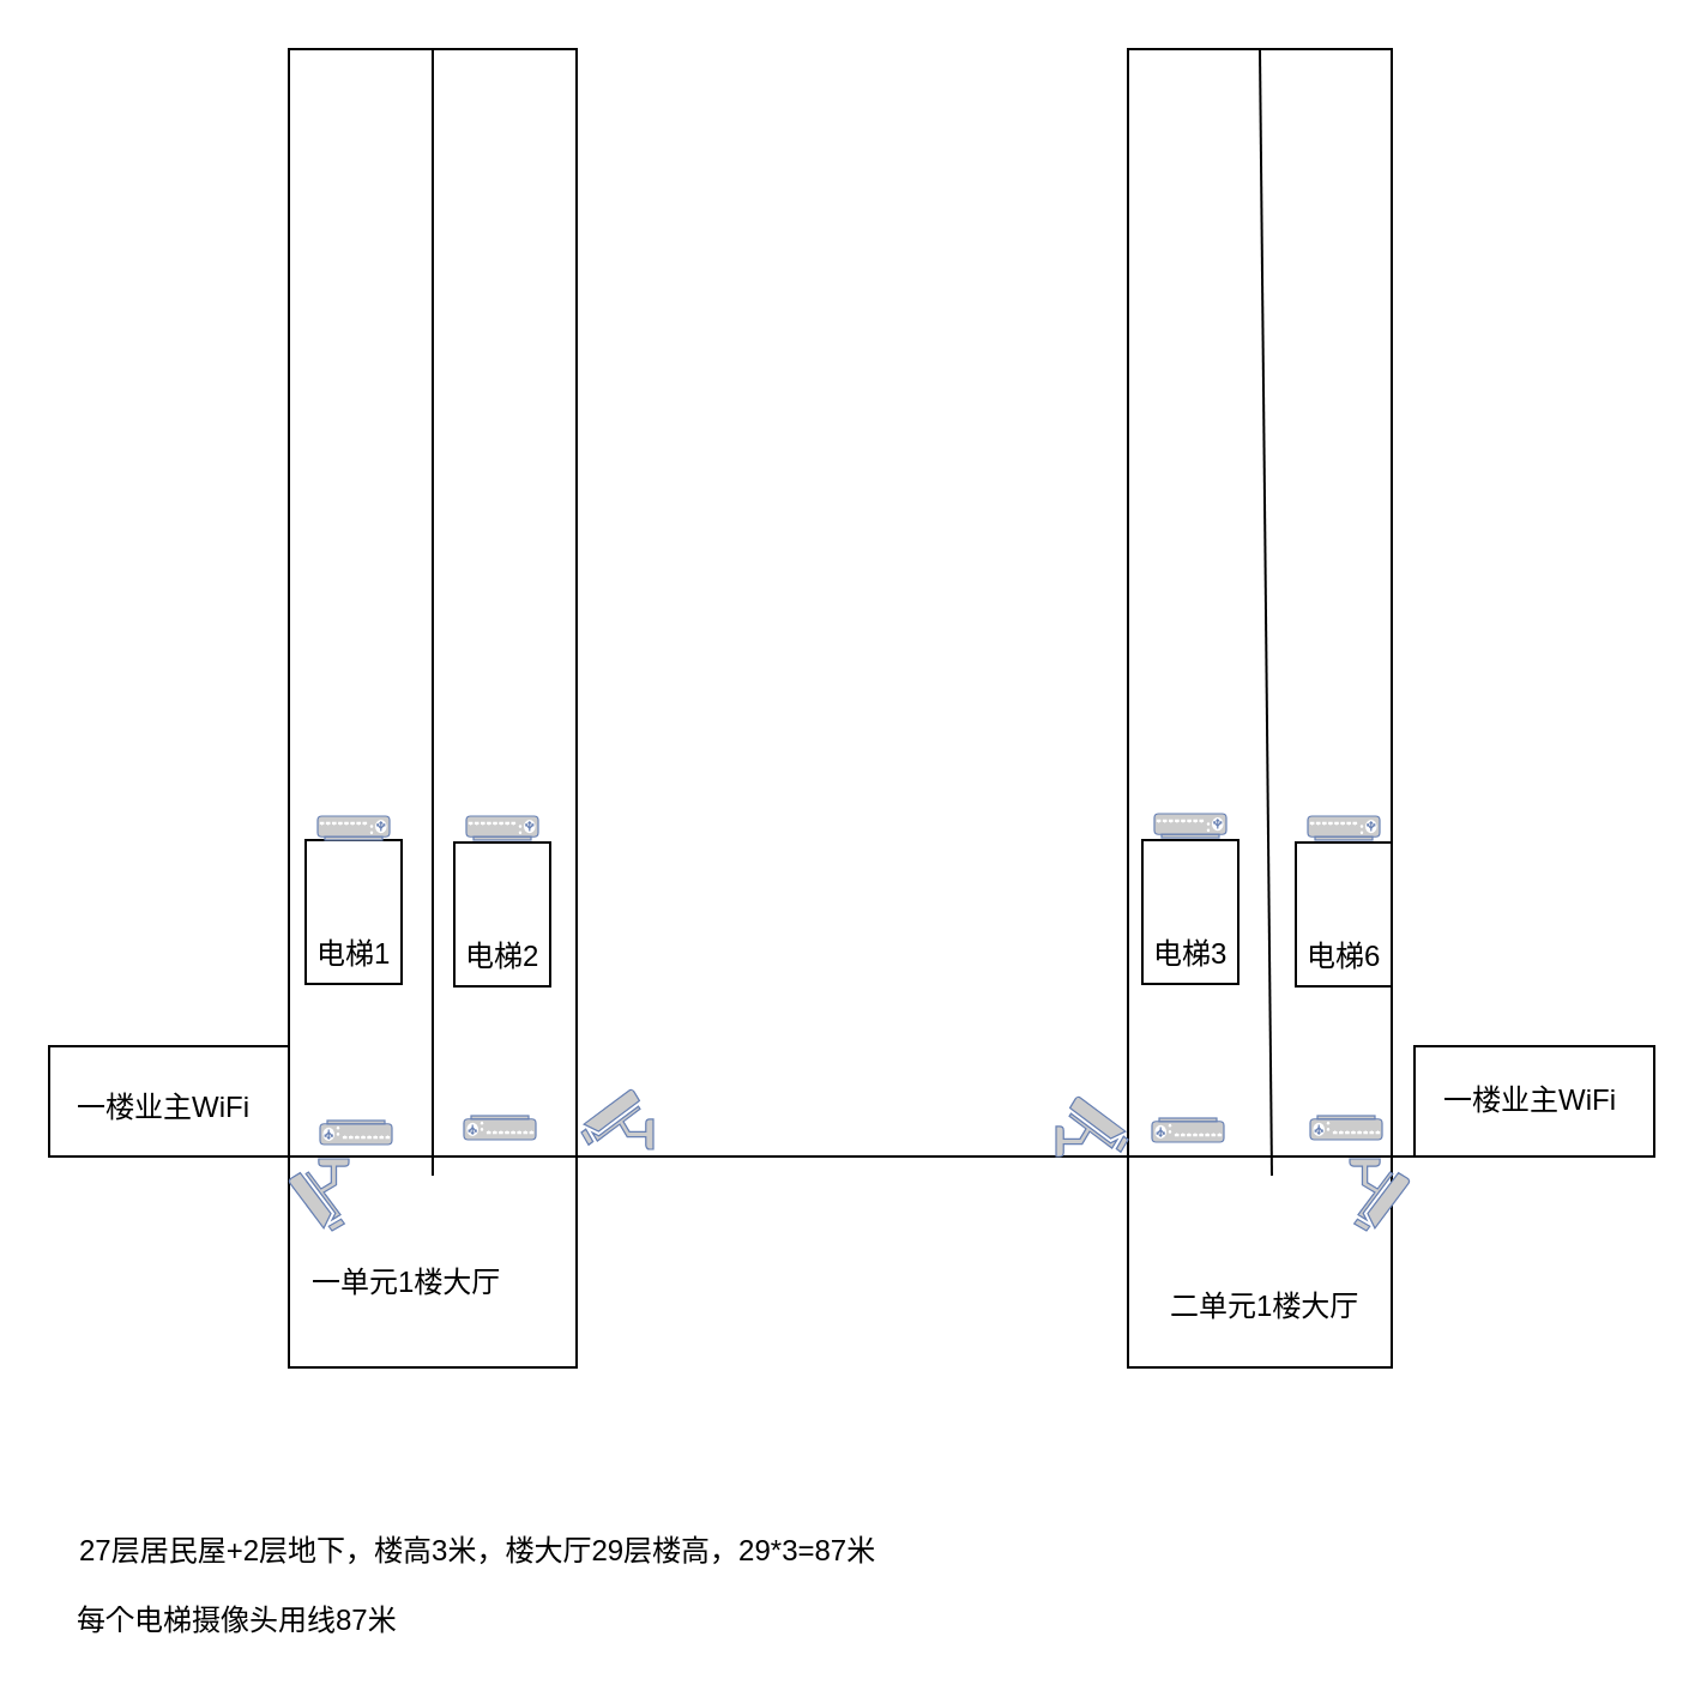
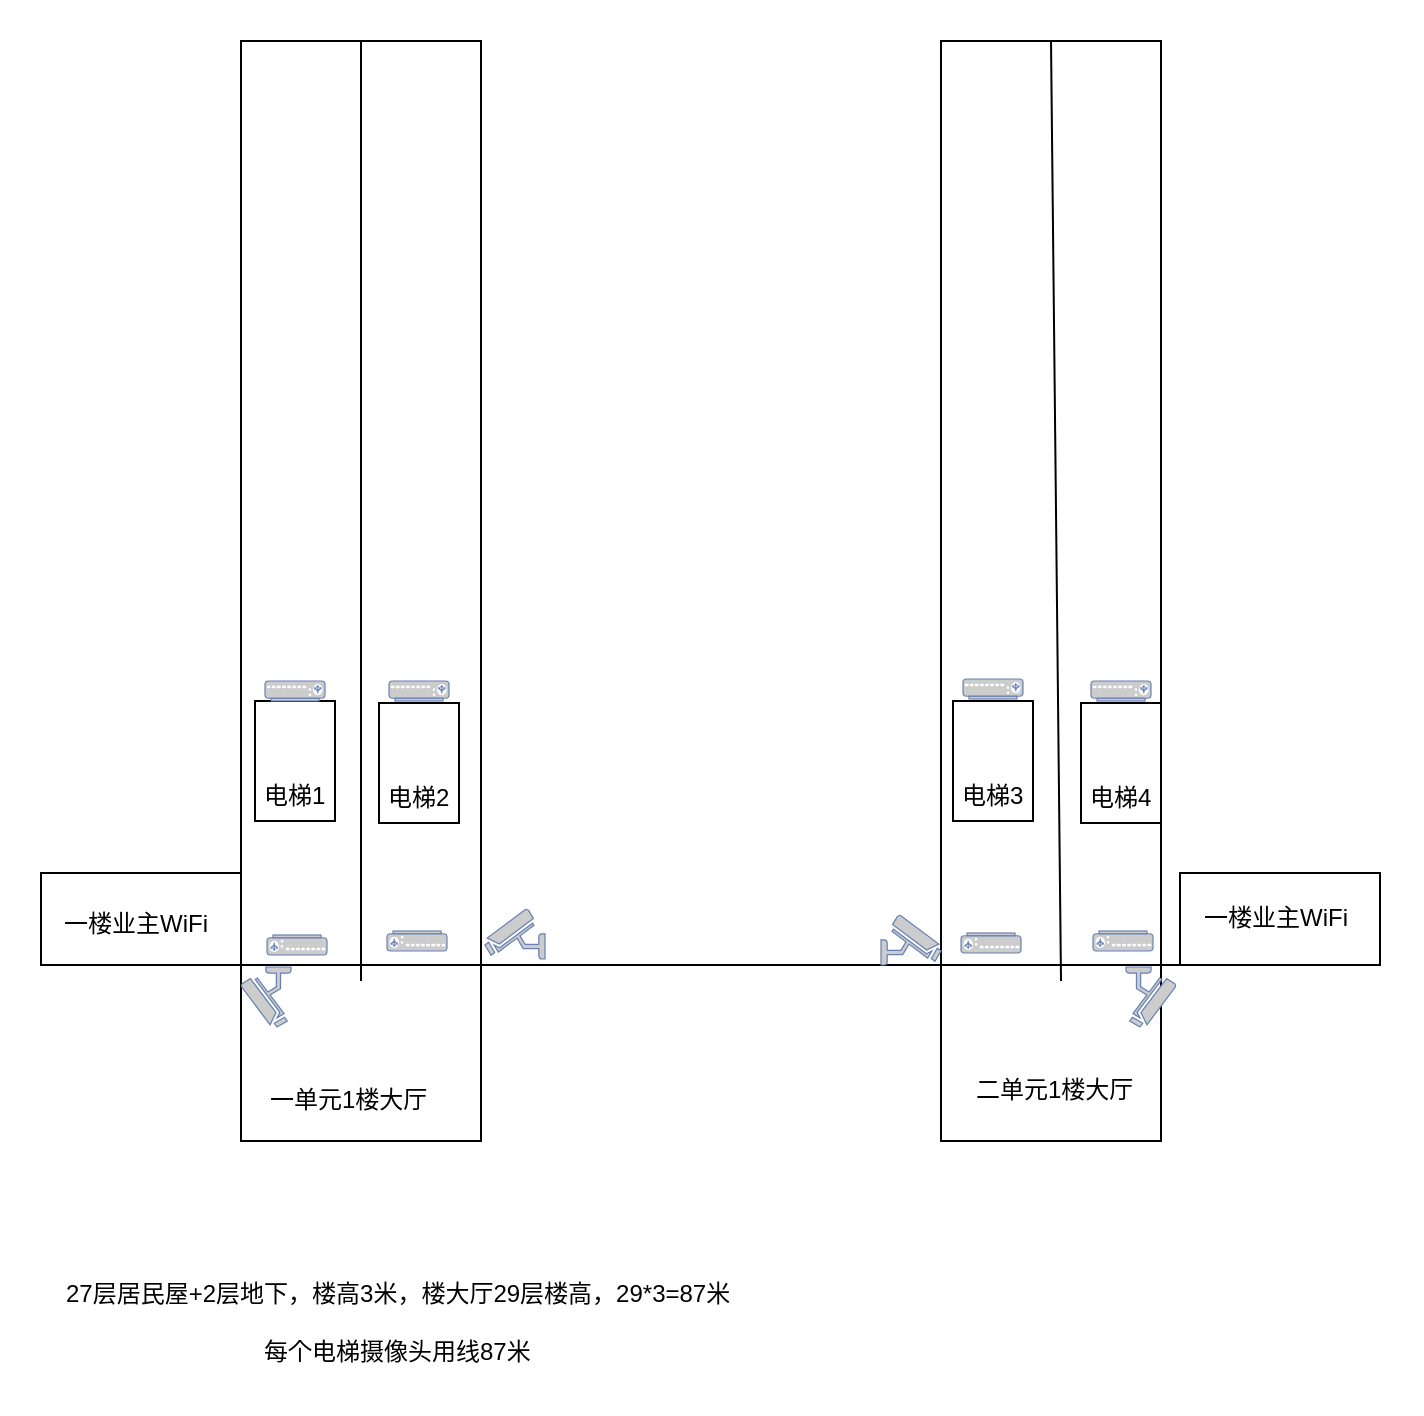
  <mxCell id="0" />
  <mxCell id="1" parent="0" />
  <mxCell id="2" value="" style="rounded=0;whiteSpace=wrap;html=1;" parent="1" vertex="1"><mxGeometry x="120" y="20" width="120" height="550" as="geometry" /></mxCell>
  <mxCell id="3" value="" style="endArrow=none;html=1;entryX=0.5;entryY=0;entryDx=0;entryDy=0;" parent="1" target="2" edge="1"><mxGeometry width="50" height="50" relative="1" as="geometry"><mxPoint x="180" y="490" as="sourcePoint" /><mxPoint x="30" y="590" as="targetPoint" /></mxGeometry></mxCell>
  <mxCell id="4" value="" style="rounded=0;whiteSpace=wrap;html=1;" parent="1" vertex="1"><mxGeometry x="470" y="20" width="110" height="550" as="geometry" /></mxCell>
  <mxCell id="5" value="" style="endArrow=none;html=1;entryX=0.5;entryY=0;entryDx=0;entryDy=0;" parent="1" target="4" edge="1"><mxGeometry width="50" height="50" relative="1" as="geometry"><mxPoint x="530" y="490" as="sourcePoint" /><mxPoint x="380" y="590" as="targetPoint" /></mxGeometry></mxCell>
  <mxCell id="6" value="" style="endArrow=none;html=1;" parent="1" edge="1"><mxGeometry width="50" height="50" relative="1" as="geometry"><mxPoint x="50" y="482" as="sourcePoint" /><mxPoint x="630" y="482" as="targetPoint" /></mxGeometry></mxCell>
  <mxCell id="7" value="" style="fontColor=#0066CC;verticalAlign=top;verticalLabelPosition=bottom;labelPosition=center;align=center;html=1;outlineConnect=0;fillColor=#CCCCCC;strokeColor=#6881B3;gradientColor=none;gradientDirection=north;strokeWidth=2;shape=mxgraph.networks.security_camera;direction=south;flipH=1;" parent="1" vertex="1"><mxGeometry x="120" y="483" width="25" height="30" as="geometry" /></mxCell>
  <mxCell id="8" value="" style="fontColor=#0066CC;verticalAlign=top;verticalLabelPosition=bottom;labelPosition=center;align=center;html=1;outlineConnect=0;fillColor=#CCCCCC;strokeColor=#6881B3;gradientColor=none;gradientDirection=north;strokeWidth=2;shape=mxgraph.networks.security_camera;flipH=1;" parent="1" vertex="1"><mxGeometry x="242" y="454" width="30" height="25" as="geometry" /></mxCell>
  <mxCell id="9" value="" style="fontColor=#0066CC;verticalAlign=top;verticalLabelPosition=bottom;labelPosition=center;align=center;html=1;outlineConnect=0;fillColor=#CCCCCC;strokeColor=#6881B3;gradientColor=none;gradientDirection=north;strokeWidth=2;shape=mxgraph.networks.security_camera;direction=south;" parent="1" vertex="1"><mxGeometry x="562.5" y="483" width="25" height="30" as="geometry" /></mxCell>
  <mxCell id="10" value="" style="fontColor=#0066CC;verticalAlign=top;verticalLabelPosition=bottom;labelPosition=center;align=center;html=1;outlineConnect=0;fillColor=#CCCCCC;strokeColor=#6881B3;gradientColor=none;gradientDirection=north;strokeWidth=2;shape=mxgraph.networks.security_camera;flipH=0;flipV=0;" parent="1" vertex="1"><mxGeometry x="440" y="457" width="30" height="25" as="geometry" /></mxCell>
- <mxCell id="11" value="一单元1楼大厅" style="text;html=1;resizable=0;points=[];autosize=1;align=left;verticalAlign=top;spacingTop=-4;" parent="1" vertex="1"><mxGeometry x="128" y="525" width="90" height="20" as="geometry" /></mxCell>
+ <mxCell id="11" value="一单元1楼大厅" style="text;html=1;resizable=0;points=[];autosize=1;align=left;verticalAlign=top;spacingTop=-4;" parent="1" vertex="1"><mxGeometry x="133" y="540" width="90" height="20" as="geometry" /></mxCell>
  <mxCell id="12" value="二单元1楼大厅" style="text;html=1;resizable=0;points=[];autosize=1;align=left;verticalAlign=top;spacingTop=-4;" parent="1" vertex="1"><mxGeometry x="486" y="535" width="90" height="20" as="geometry" /></mxCell>
  <mxCell id="13" value="27层居民屋+2层地下，楼高3米，楼大厅29层楼高，29*3=87米" style="text;html=1;resizable=0;points=[];autosize=1;align=left;verticalAlign=top;spacingTop=-4;" parent="1" vertex="1"><mxGeometry x="31" y="637" width="370" height="20" as="geometry" /></mxCell>
  <mxCell id="14" value="" style="rounded=0;whiteSpace=wrap;html=1;" parent="1" vertex="1"><mxGeometry x="20" y="436" width="100" height="46" as="geometry" /></mxCell>
  <mxCell id="15" value="&lt;font style=&quot;vertical-align: inherit&quot;&gt;&lt;font style=&quot;vertical-align: inherit&quot;&gt;一楼业主WiFi&lt;/font&gt;&lt;/font&gt;" style="text;html=1;resizable=0;points=[];autosize=1;align=left;verticalAlign=top;spacingTop=-4;" parent="1" vertex="1"><mxGeometry x="30" y="451.5" width="90" height="20" as="geometry" /></mxCell>
- <mxCell id="16" value="每个电梯摄像头用线87米" style="text;html=1;resizable=0;points=[];autosize=1;align=left;verticalAlign=top;spacingTop=-4;" parent="1" vertex="1"><mxGeometry x="30" y="666" width="150" height="20" as="geometry" /></mxCell>
+ <mxCell id="16" value="每个电梯摄像头用线87米" style="text;html=1;resizable=0;points=[];autosize=1;align=left;verticalAlign=top;spacingTop=-4;" parent="1" vertex="1"><mxGeometry x="130" y="666" width="150" height="20" as="geometry" /></mxCell>
  <mxCell id="17" value="" style="fontColor=#0066CC;verticalAlign=top;verticalLabelPosition=bottom;labelPosition=center;align=center;html=1;outlineConnect=0;fillColor=#CCCCCC;strokeColor=#6881B3;gradientColor=none;gradientDirection=north;strokeWidth=2;shape=mxgraph.networks.load_balancer;direction=west;" parent="1" vertex="1"><mxGeometry x="133" y="467" width="30" height="10" as="geometry" /></mxCell>
  <mxCell id="18" value="" style="fontColor=#0066CC;verticalAlign=top;verticalLabelPosition=bottom;labelPosition=center;align=center;html=1;outlineConnect=0;fillColor=#CCCCCC;strokeColor=#6881B3;gradientColor=none;gradientDirection=north;strokeWidth=2;shape=mxgraph.networks.load_balancer;direction=west;" parent="1" vertex="1"><mxGeometry x="193" y="465" width="30" height="10" as="geometry" /></mxCell>
  <mxCell id="19" value="" style="fontColor=#0066CC;verticalAlign=top;verticalLabelPosition=bottom;labelPosition=center;align=center;html=1;outlineConnect=0;fillColor=#CCCCCC;strokeColor=#6881B3;gradientColor=none;gradientDirection=north;strokeWidth=2;shape=mxgraph.networks.load_balancer;direction=west;" parent="1" vertex="1"><mxGeometry x="480" y="466" width="30" height="10" as="geometry" /></mxCell>
  <mxCell id="20" value="" style="fontColor=#0066CC;verticalAlign=top;verticalLabelPosition=bottom;labelPosition=center;align=center;html=1;outlineConnect=0;fillColor=#CCCCCC;strokeColor=#6881B3;gradientColor=none;gradientDirection=north;strokeWidth=2;shape=mxgraph.networks.load_balancer;direction=west;" parent="1" vertex="1"><mxGeometry x="546" y="465" width="30" height="10" as="geometry" /></mxCell>
  <mxCell id="21" value="" style="rounded=0;whiteSpace=wrap;html=1;" vertex="1" parent="1"><mxGeometry x="589.5" y="436" width="100" height="46" as="geometry" /></mxCell>
  <mxCell id="22" value="&lt;font style=&quot;vertical-align: inherit&quot;&gt;&lt;font style=&quot;vertical-align: inherit&quot;&gt;一楼业主WiFi&lt;/font&gt;&lt;/font&gt;" style="text;html=1;resizable=0;points=[];autosize=1;align=left;verticalAlign=top;spacingTop=-4;" vertex="1" parent="1"><mxGeometry x="599.5" y="449" width="90" height="20" as="geometry" /></mxCell>
  <mxCell id="23" value="" style="group" vertex="1" connectable="0" parent="1"><mxGeometry x="127" y="340" width="53" height="70" as="geometry" /></mxCell>
  <mxCell id="24" value="" style="group" parent="23" vertex="1" connectable="0"><mxGeometry y="10" width="53" height="60" as="geometry" /></mxCell>
  <mxCell id="25" value="" style="rounded=0;whiteSpace=wrap;html=1;" parent="24" vertex="1"><mxGeometry width="40" height="60" as="geometry" /></mxCell>
  <mxCell id="26" value="电梯1" style="text;html=1;resizable=0;points=[];autosize=1;align=left;verticalAlign=top;spacingTop=-4;" parent="24" vertex="1"><mxGeometry x="3" y="38" width="50" height="20" as="geometry" /></mxCell>
  <mxCell id="27" value="" style="fontColor=#0066CC;verticalAlign=top;verticalLabelPosition=bottom;labelPosition=center;align=center;html=1;outlineConnect=0;fillColor=#CCCCCC;strokeColor=#6881B3;gradientColor=none;gradientDirection=north;strokeWidth=2;shape=mxgraph.networks.load_balancer;direction=east;" parent="23" vertex="1"><mxGeometry x="5" width="30" height="10" as="geometry" /></mxCell>
  <mxCell id="28" value="" style="group" vertex="1" connectable="0" parent="1"><mxGeometry x="189" y="340" width="53" height="71" as="geometry" /></mxCell>
  <mxCell id="29" value="" style="group" parent="28" vertex="1" connectable="0"><mxGeometry y="11" width="53" height="60" as="geometry" /></mxCell>
  <mxCell id="30" value="" style="group" vertex="1" connectable="0" parent="29"><mxGeometry width="53" height="60" as="geometry" /></mxCell>
  <mxCell id="31" value="" style="rounded=0;whiteSpace=wrap;html=1;" parent="30" vertex="1"><mxGeometry width="40" height="60" as="geometry" /></mxCell>
  <mxCell id="32" value="电梯2" style="text;html=1;resizable=0;points=[];autosize=1;align=left;verticalAlign=top;spacingTop=-4;" parent="30" vertex="1"><mxGeometry x="3" y="38" width="50" height="20" as="geometry" /></mxCell>
  <mxCell id="33" value="" style="fontColor=#0066CC;verticalAlign=top;verticalLabelPosition=bottom;labelPosition=center;align=center;html=1;outlineConnect=0;fillColor=#CCCCCC;strokeColor=#6881B3;gradientColor=none;gradientDirection=north;strokeWidth=2;shape=mxgraph.networks.load_balancer;direction=east;" parent="28" vertex="1"><mxGeometry x="5" width="30" height="10" as="geometry" /></mxCell>
  <mxCell id="34" value="" style="group" vertex="1" connectable="0" parent="1"><mxGeometry x="476" y="339" width="53" height="71" as="geometry" /></mxCell>
  <mxCell id="35" value="" style="group" parent="34" vertex="1" connectable="0"><mxGeometry y="11" width="53" height="60" as="geometry" /></mxCell>
  <mxCell id="36" value="" style="rounded=0;whiteSpace=wrap;html=1;" parent="35" vertex="1"><mxGeometry width="40" height="60" as="geometry" /></mxCell>
  <mxCell id="37" value="电梯3" style="text;html=1;resizable=0;points=[];autosize=1;align=left;verticalAlign=top;spacingTop=-4;" parent="35" vertex="1"><mxGeometry x="3" y="38" width="50" height="20" as="geometry" /></mxCell>
  <mxCell id="38" value="" style="fontColor=#0066CC;verticalAlign=top;verticalLabelPosition=bottom;labelPosition=center;align=center;html=1;outlineConnect=0;fillColor=#CCCCCC;strokeColor=#6881B3;gradientColor=none;gradientDirection=north;strokeWidth=2;shape=mxgraph.networks.load_balancer;direction=east;" parent="34" vertex="1"><mxGeometry x="5" width="30" height="10" as="geometry" /></mxCell>
  <mxCell id="39" value="" style="group" vertex="1" connectable="0" parent="1"><mxGeometry x="540" y="340" width="53" height="71" as="geometry" /></mxCell>
  <mxCell id="40" value="" style="group" parent="39" vertex="1" connectable="0"><mxGeometry y="11" width="53" height="60" as="geometry" /></mxCell>
  <mxCell id="41" value="" style="rounded=0;whiteSpace=wrap;html=1;" parent="40" vertex="1"><mxGeometry width="40" height="60" as="geometry" /></mxCell>
- <mxCell id="42" value="电梯6" style="text;html=1;resizable=0;points=[];autosize=1;align=left;verticalAlign=top;spacingTop=-4;" parent="40" vertex="1"><mxGeometry x="3" y="38" width="50" height="20" as="geometry" /></mxCell>
+ <mxCell id="42" value="电梯4" style="text;html=1;resizable=0;points=[];autosize=1;align=left;verticalAlign=top;spacingTop=-4;" parent="40" vertex="1"><mxGeometry x="3" y="38" width="50" height="20" as="geometry" /></mxCell>
  <mxCell id="43" value="" style="fontColor=#0066CC;verticalAlign=top;verticalLabelPosition=bottom;labelPosition=center;align=center;html=1;outlineConnect=0;fillColor=#CCCCCC;strokeColor=#6881B3;gradientColor=none;gradientDirection=north;strokeWidth=2;shape=mxgraph.networks.load_balancer;direction=east;" parent="39" vertex="1"><mxGeometry x="5" width="30" height="10" as="geometry" /></mxCell>
